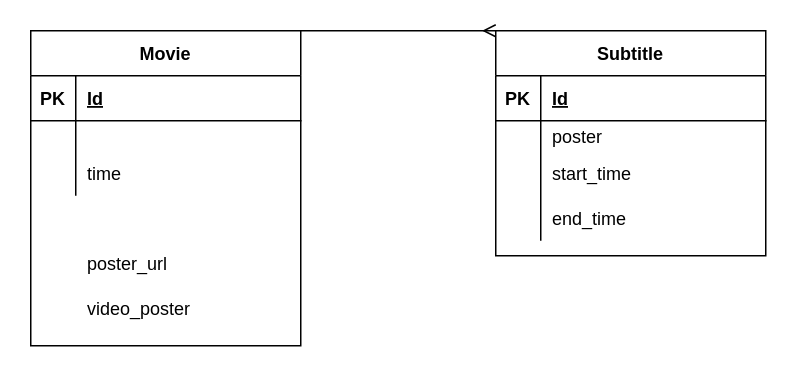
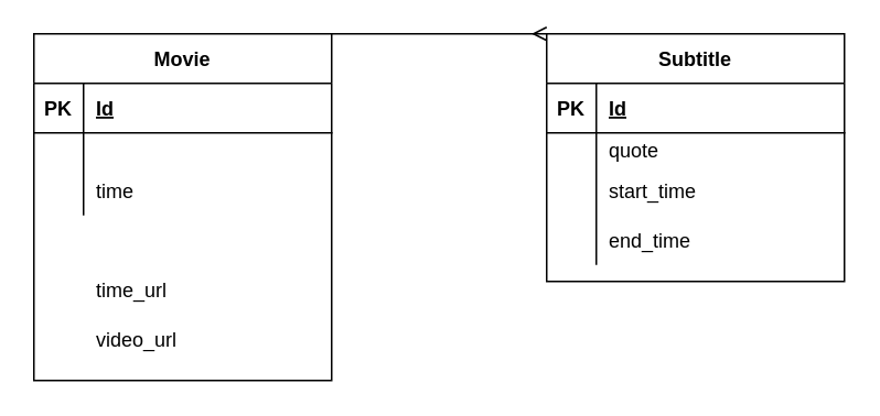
  <mxCell id="0" />
  <mxCell id="1" parent="0" />
  <mxCell id="2" style="edgeStyle=orthogonalEdgeStyle;rounded=0;orthogonalLoop=1;jettySize=auto;html=1;exitX=1;exitY=0;exitDx=0;exitDy=0;entryX=0;entryY=0;entryDx=0;entryDy=0;startArrow=none;startFill=0;endArrow=ERmany;endFill=0;" parent="1" source="3" target="14" edge="1"><mxGeometry relative="1" as="geometry"><Array as="points"><mxPoint x="260" y="20" /><mxPoint x="260" y="20" /></Array></mxGeometry></mxCell>
  <mxCell id="3" value="Movie" style="shape=table;startSize=30;container=1;collapsible=1;childLayout=tableLayout;fixedRows=1;rowLines=0;fontStyle=1;align=center;resizeLast=1;" parent="1" vertex="1"><mxGeometry x="20" y="20" width="180" height="210" as="geometry" /></mxCell>
  <mxCell id="4" value="" style="shape=partialRectangle;collapsible=0;dropTarget=0;pointerEvents=0;fillColor=none;top=0;left=0;bottom=1;right=0;points=[[0,0.5],[1,0.5]];portConstraint=eastwest;" parent="3" vertex="1"><mxGeometry y="30" width="180" height="30" as="geometry" /></mxCell>
  <mxCell id="5" value="PK" style="shape=partialRectangle;connectable=0;fillColor=none;top=0;left=0;bottom=0;right=0;fontStyle=1;overflow=hidden;" parent="4" vertex="1"><mxGeometry width="30" height="30" as="geometry" /></mxCell>
  <mxCell id="6" value="Id" style="shape=partialRectangle;connectable=0;fillColor=none;top=0;left=0;bottom=0;right=0;align=left;spacingLeft=6;fontStyle=5;overflow=hidden;" parent="4" vertex="1"><mxGeometry x="30" width="150" height="30" as="geometry" /></mxCell>
  <mxCell id="7" value="" style="shape=partialRectangle;collapsible=0;dropTarget=0;pointerEvents=0;fillColor=none;top=0;left=0;bottom=0;right=0;points=[[0,0.5],[1,0.5]];portConstraint=eastwest;" parent="3" vertex="1"><mxGeometry y="60" width="180" height="20" as="geometry" /></mxCell>
  <mxCell id="8" value="" style="shape=partialRectangle;connectable=0;fillColor=none;top=0;left=0;bottom=0;right=0;editable=1;overflow=hidden;" parent="7" vertex="1"><mxGeometry width="30" height="20" as="geometry" /></mxCell>
  <mxCell id="9" value="" style="shape=partialRectangle;collapsible=0;dropTarget=0;pointerEvents=0;fillColor=none;top=0;left=0;bottom=0;right=0;points=[[0,0.5],[1,0.5]];portConstraint=eastwest;" parent="3" vertex="1"><mxGeometry y="80" width="180" height="30" as="geometry" /></mxCell>
  <mxCell id="10" value="" style="shape=partialRectangle;connectable=0;fillColor=none;top=0;left=0;bottom=0;right=0;editable=1;overflow=hidden;" parent="9" vertex="1"><mxGeometry width="30" height="30" as="geometry" /></mxCell>
  <mxCell id="11" value="time" style="shape=partialRectangle;connectable=0;fillColor=none;top=0;left=0;bottom=0;right=0;align=left;spacingLeft=6;overflow=hidden;" parent="9" vertex="1"><mxGeometry x="30" width="150" height="30" as="geometry" /></mxCell>
  <mxCell id="12" value="" style="shape=partialRectangle;collapsible=0;dropTarget=0;pointerEvents=0;fillColor=none;top=0;left=0;bottom=0;right=0;points=[[0,0.5],[1,0.5]];portConstraint=eastwest;" parent="3" vertex="1"><mxGeometry y="110" width="180" height="30" as="geometry" /></mxCell>
  <mxCell id="13" value="" style="shape=partialRectangle;connectable=0;fillColor=none;top=0;left=0;bottom=0;right=0;editable=1;overflow=hidden;" parent="12" vertex="1"><mxGeometry width="30" height="30" as="geometry" /></mxCell>
  <mxCell id="14" value="Subtitle" style="shape=table;startSize=30;container=1;collapsible=1;childLayout=tableLayout;fixedRows=1;rowLines=0;fontStyle=1;align=center;resizeLast=1;" parent="1" vertex="1"><mxGeometry x="330" y="20" width="180" height="150" as="geometry" /></mxCell>
  <mxCell id="15" value="" style="shape=partialRectangle;collapsible=0;dropTarget=0;pointerEvents=0;fillColor=none;top=0;left=0;bottom=1;right=0;points=[[0,0.5],[1,0.5]];portConstraint=eastwest;" parent="14" vertex="1"><mxGeometry y="30" width="180" height="30" as="geometry" /></mxCell>
  <mxCell id="16" value="PK" style="shape=partialRectangle;connectable=0;fillColor=none;top=0;left=0;bottom=0;right=0;fontStyle=1;overflow=hidden;" parent="15" vertex="1"><mxGeometry width="30" height="30" as="geometry" /></mxCell>
  <mxCell id="17" value="Id" style="shape=partialRectangle;connectable=0;fillColor=none;top=0;left=0;bottom=0;right=0;align=left;spacingLeft=6;fontStyle=5;overflow=hidden;" parent="15" vertex="1"><mxGeometry x="30" width="150" height="30" as="geometry" /></mxCell>
  <mxCell id="18" value="" style="shape=partialRectangle;collapsible=0;dropTarget=0;pointerEvents=0;fillColor=none;top=0;left=0;bottom=0;right=0;points=[[0,0.5],[1,0.5]];portConstraint=eastwest;" parent="14" vertex="1"><mxGeometry y="60" width="180" height="20" as="geometry" /></mxCell>
  <mxCell id="19" value="" style="shape=partialRectangle;connectable=0;fillColor=none;top=0;left=0;bottom=0;right=0;editable=1;overflow=hidden;" parent="18" vertex="1"><mxGeometry width="30" height="20" as="geometry" /></mxCell>
- <mxCell id="20" value="poster" style="shape=partialRectangle;connectable=0;fillColor=none;top=0;left=0;bottom=0;right=0;align=left;spacingLeft=6;overflow=hidden;" parent="18" vertex="1"><mxGeometry x="30" width="150" height="20" as="geometry" /></mxCell>
+ <mxCell id="20" value="quote" style="shape=partialRectangle;connectable=0;fillColor=none;top=0;left=0;bottom=0;right=0;align=left;spacingLeft=6;overflow=hidden;" parent="18" vertex="1"><mxGeometry x="30" width="150" height="20" as="geometry" /></mxCell>
  <mxCell id="21" value="" style="shape=partialRectangle;collapsible=0;dropTarget=0;pointerEvents=0;fillColor=none;top=0;left=0;bottom=0;right=0;points=[[0,0.5],[1,0.5]];portConstraint=eastwest;" parent="14" vertex="1"><mxGeometry y="80" width="180" height="30" as="geometry" /></mxCell>
  <mxCell id="22" value="" style="shape=partialRectangle;connectable=0;fillColor=none;top=0;left=0;bottom=0;right=0;editable=1;overflow=hidden;" parent="21" vertex="1"><mxGeometry width="30" height="30" as="geometry" /></mxCell>
  <mxCell id="23" value="start_time" style="shape=partialRectangle;connectable=0;fillColor=none;top=0;left=0;bottom=0;right=0;align=left;spacingLeft=6;overflow=hidden;" parent="21" vertex="1"><mxGeometry x="30" width="150" height="30" as="geometry" /></mxCell>
  <mxCell id="24" value="" style="shape=partialRectangle;collapsible=0;dropTarget=0;pointerEvents=0;fillColor=none;top=0;left=0;bottom=0;right=0;points=[[0,0.5],[1,0.5]];portConstraint=eastwest;" parent="14" vertex="1"><mxGeometry y="110" width="180" height="30" as="geometry" /></mxCell>
  <mxCell id="25" value="" style="shape=partialRectangle;connectable=0;fillColor=none;top=0;left=0;bottom=0;right=0;editable=1;overflow=hidden;" parent="24" vertex="1"><mxGeometry width="30" height="30" as="geometry" /></mxCell>
  <mxCell id="26" value="end_time" style="shape=partialRectangle;connectable=0;fillColor=none;top=0;left=0;bottom=0;right=0;align=left;spacingLeft=6;overflow=hidden;" parent="24" vertex="1"><mxGeometry x="30" width="150" height="30" as="geometry" /></mxCell>
  <mxCell id="27" value="" style="shape=partialRectangle;collapsible=0;dropTarget=0;pointerEvents=0;fillColor=none;top=0;left=0;bottom=0;right=0;points=[[0,0.5],[1,0.5]];portConstraint=eastwest;" vertex="1" parent="1"><mxGeometry x="20" y="160" width="180" height="30" as="geometry" /></mxCell>
  <mxCell id="28" value="" style="shape=partialRectangle;connectable=0;fillColor=none;top=0;left=0;bottom=0;right=0;editable=1;overflow=hidden;" vertex="1" parent="27"><mxGeometry width="30" height="30" as="geometry" /></mxCell>
- <mxCell id="29" value="poster_url" style="shape=partialRectangle;connectable=0;fillColor=none;top=0;left=0;bottom=0;right=0;align=left;spacingLeft=6;overflow=hidden;" vertex="1" parent="27"><mxGeometry x="30" width="150" height="30" as="geometry" /></mxCell>
+ <mxCell id="29" value="time_url" style="shape=partialRectangle;connectable=0;fillColor=none;top=0;left=0;bottom=0;right=0;align=left;spacingLeft=6;overflow=hidden;" vertex="1" parent="27"><mxGeometry x="30" width="150" height="30" as="geometry" /></mxCell>
  <mxCell id="30" value="" style="shape=partialRectangle;collapsible=0;dropTarget=0;pointerEvents=0;fillColor=none;top=0;left=0;bottom=0;right=0;points=[[0,0.5],[1,0.5]];portConstraint=eastwest;" vertex="1" parent="1"><mxGeometry x="20" y="190" width="180" height="30" as="geometry" /></mxCell>
  <mxCell id="31" value="" style="shape=partialRectangle;connectable=0;fillColor=none;top=0;left=0;bottom=0;right=0;editable=1;overflow=hidden;" vertex="1" parent="30"><mxGeometry width="30" height="30" as="geometry" /></mxCell>
- <mxCell id="32" value="video_poster" style="shape=partialRectangle;connectable=0;fillColor=none;top=0;left=0;bottom=0;right=0;align=left;spacingLeft=6;overflow=hidden;" vertex="1" parent="30"><mxGeometry x="30" width="150" height="30" as="geometry" /></mxCell>
+ <mxCell id="32" value="video_url" style="shape=partialRectangle;connectable=0;fillColor=none;top=0;left=0;bottom=0;right=0;align=left;spacingLeft=6;overflow=hidden;" vertex="1" parent="30"><mxGeometry x="30" width="150" height="30" as="geometry" /></mxCell>
